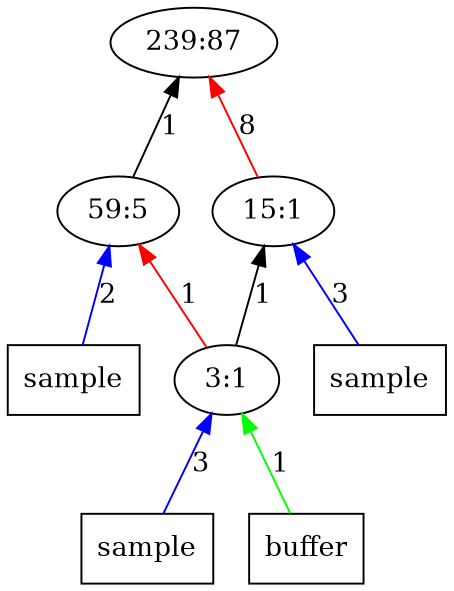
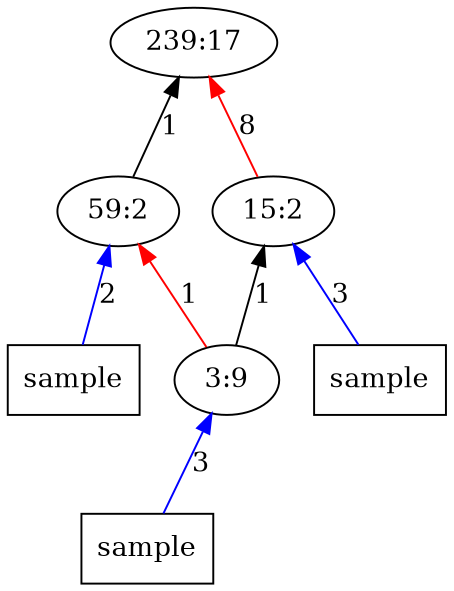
  digraph {
    rankdir=BT
    edge [color=blue]
-   n1 [label="239:87"]
-   n2 [label="59:5"]
+   n1 [label="239:17"]
+   n2 [label="59:2"]
    n3 [label=sample shape=box]
-   n4 [label="15:1"]
+   n4 [label="15:2"]
    n5 [label=sample shape=box]
-   n6 [label="3:1"]
+   n6 [label="3:9"]
    n7 [label=sample shape=box]
-   n8 [label=buffer shape=box]
    n2 -> n1 [color=black label=1]
    n3 -> n2 [label=2]
    n4 -> n1 [color=red label=8]
    n5 -> n4 [label=3]
    n6 -> n2 [color=red label=1]
    n6 -> n4 [color=black label=1]
    n7 -> n6 [label=3]
-   n8 -> n6 [color=green label=1]
  }
